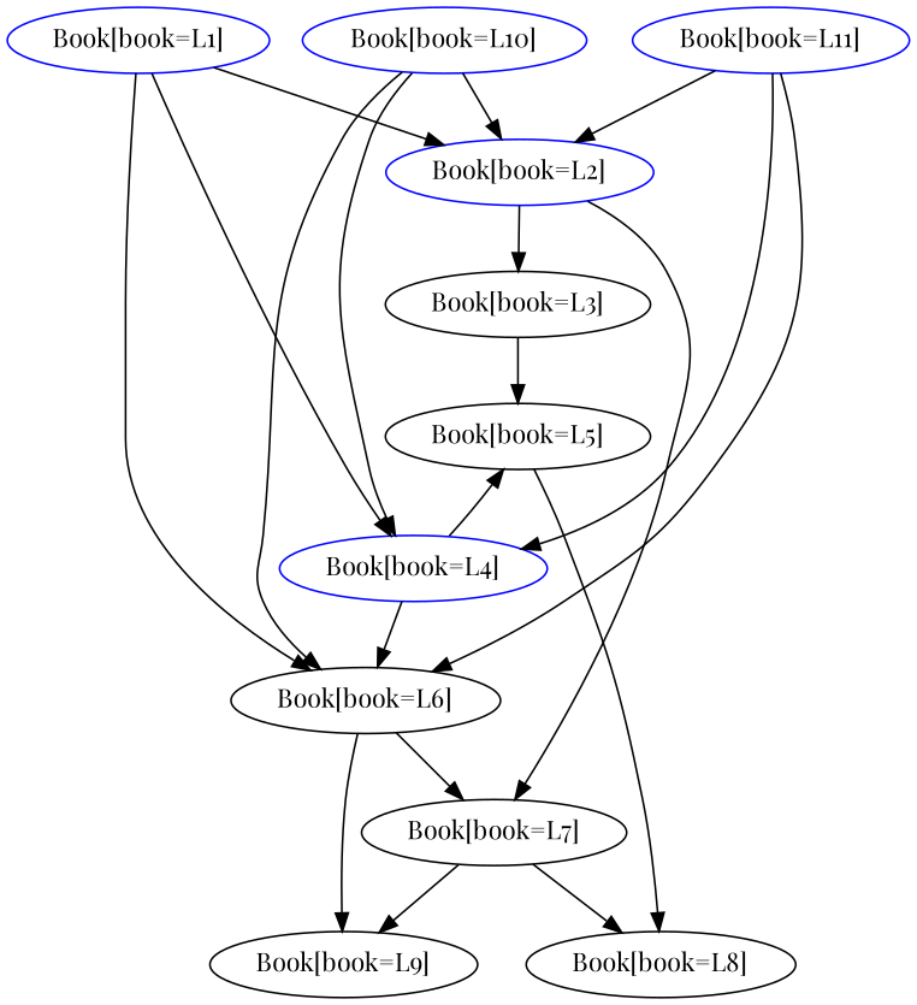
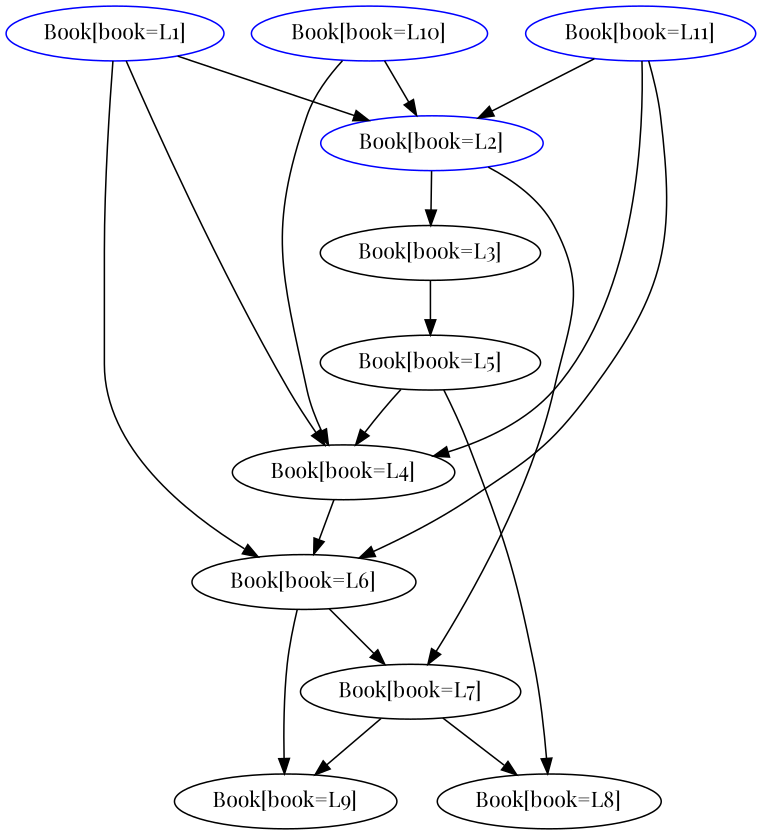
  strict digraph {
    fontname="Playfair Display"
    node [color=black fontname="Playfair Display"]
    edge [color=black fontname="Playfair Display"]
    n1 [color=blue label="Book[book=L1]"]
    n2 [color=blue label="Book[book=L2]"]
-   n3 [color=blue label="Book[book=L4]"]
+   n3 [label="Book[book=L4]"]
    n4 [label="Book[book=L6]"]
    n5 [label="Book[book=L3]"]
    n6 [label="Book[book=L7]"]
    n7 [label="Book[book=L5]"]
    n8 [label="Book[book=L9]"]
    n9 [label="Book[book=L8]"]
    n10 [color=blue label="Book[book=L10]"]
    n11 [color=blue label="Book[book=L11]"]
    n1 -> n2
    n1 -> n3
    n1 -> n4
    n2 -> n5
    n2 -> n6
    n3 -> n4
-   n3 -> n7
+   n7 -> n3
    n4 -> n6
    n4 -> n8
    n5 -> n7
    n6 -> n8
    n6 -> n9
    n7 -> n9
    n10 -> n2
    n10 -> n3
-   n10 -> n4
    n11 -> n2
    n11 -> n3
    n11 -> n4
  }
